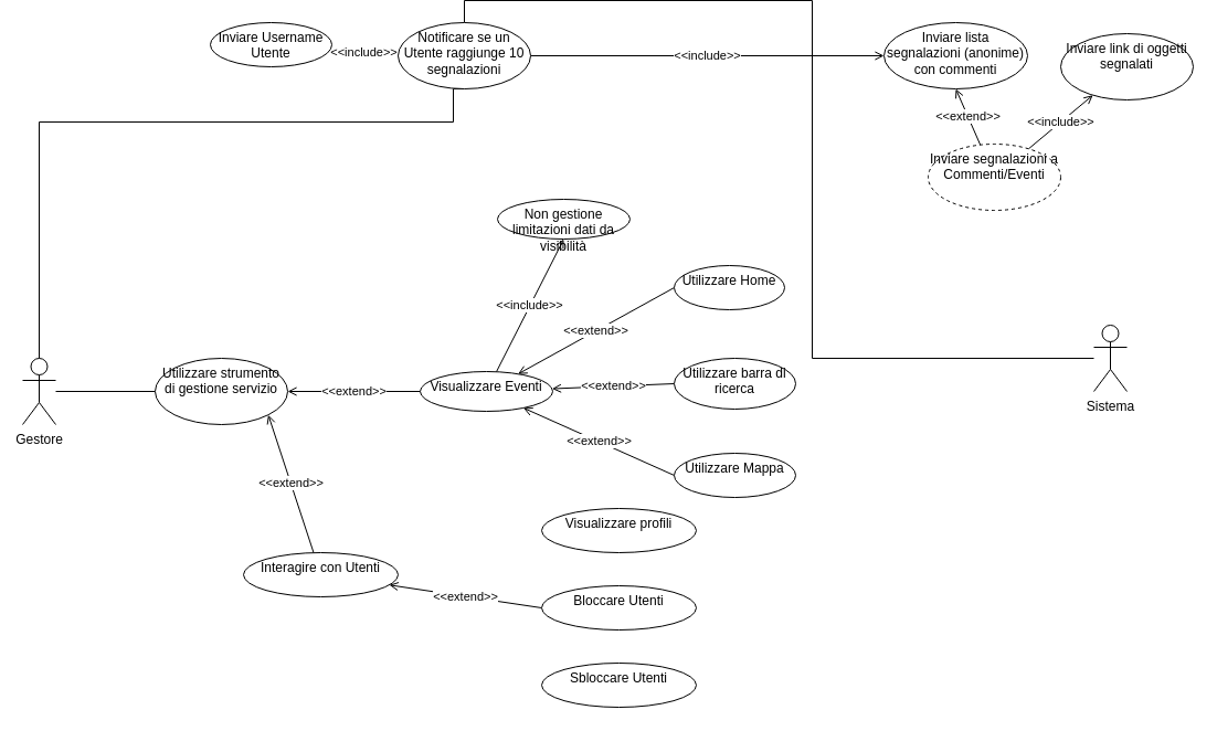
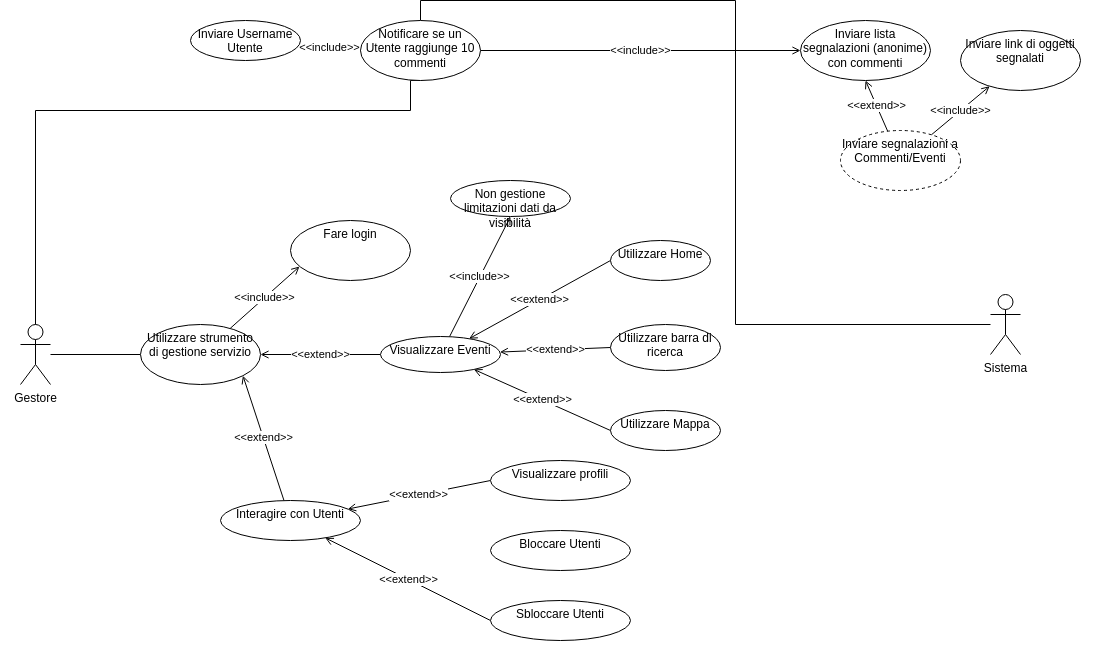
  <mxCell id="0" />
  <mxCell id="1" parent="0" />
  <mxCell id="2" value="" style="rounded=0;orthogonalLoop=1;jettySize=auto;html=1;endArrow=none;endFill=0;" parent="1" source="3" target="6" edge="1"><mxGeometry relative="1" as="geometry" /></mxCell>
  <mxCell id="3" value="Gestore" style="shape=umlActor;verticalLabelPosition=bottom;verticalAlign=top;html=1;outlineConnect=0;" parent="1" vertex="1"><mxGeometry x="20" y="324" width="30" height="60" as="geometry" /></mxCell>
+ <mxCell id="4" value="&amp;lt;&amp;lt;include&amp;gt;&amp;gt;" style="edgeStyle=none;rounded=0;orthogonalLoop=1;jettySize=auto;html=1;entryX=0.075;entryY=0.767;entryDx=0;entryDy=0;entryPerimeter=0;endArrow=open;endFill=0;" parent="1" source="6" target="7" edge="1"><mxGeometry relative="1" as="geometry" /></mxCell>
  <mxCell id="5" value="&amp;lt;&amp;lt;extend&amp;gt;&amp;gt;" style="edgeStyle=none;rounded=0;orthogonalLoop=1;jettySize=auto;html=1;endArrow=open;endFill=0;" parent="1" source="12" target="6" edge="1"><mxGeometry relative="1" as="geometry" /></mxCell>
  <mxCell id="6" value="Utilizzare strumento di gestione servizio" style="ellipse;whiteSpace=wrap;html=1;verticalAlign=top;" parent="1" vertex="1"><mxGeometry x="140" y="324" width="120" height="60" as="geometry" /></mxCell>
+ <mxCell id="7" value="Fare login" style="ellipse;whiteSpace=wrap;html=1;verticalAlign=top;" parent="1" vertex="1"><mxGeometry x="290" y="220" width="120" height="60" as="geometry" /></mxCell>
  <mxCell id="8" value="&amp;lt;&amp;lt;extend&amp;gt;&amp;gt;" style="edgeStyle=none;rounded=0;orthogonalLoop=1;jettySize=auto;html=1;endArrow=open;endFill=0;exitX=0;exitY=0.5;exitDx=0;exitDy=0;" parent="1" source="18" target="12" edge="1"><mxGeometry relative="1" as="geometry" /></mxCell>
  <mxCell id="9" value="&amp;lt;&amp;lt;extend&amp;gt;&amp;gt;" style="edgeStyle=none;rounded=0;orthogonalLoop=1;jettySize=auto;html=1;endArrow=open;endFill=0;exitX=0;exitY=0.5;exitDx=0;exitDy=0;" parent="1" source="19" target="12" edge="1"><mxGeometry relative="1" as="geometry" /></mxCell>
  <mxCell id="10" value="&amp;lt;&amp;lt;extend&amp;gt;&amp;gt;" style="edgeStyle=none;rounded=0;orthogonalLoop=1;jettySize=auto;html=1;endArrow=open;endFill=0;exitX=0;exitY=0.5;exitDx=0;exitDy=0;" parent="1" source="20" target="12" edge="1"><mxGeometry relative="1" as="geometry" /></mxCell>
  <mxCell id="11" value="&amp;lt;&amp;lt;include&amp;gt;&amp;gt;" style="edgeStyle=none;rounded=0;orthogonalLoop=1;jettySize=auto;html=1;entryX=0.5;entryY=1;entryDx=0;entryDy=0;endArrow=open;endFill=0;" parent="1" source="12" target="21" edge="1"><mxGeometry relative="1" as="geometry" /></mxCell>
  <mxCell id="12" value="Visualizzare Eventi" style="ellipse;whiteSpace=wrap;html=1;verticalAlign=top;" parent="1" vertex="1"><mxGeometry x="380" y="336" width="120" height="36" as="geometry" /></mxCell>
  <mxCell id="13" value="&amp;lt;&amp;lt;extend&amp;gt;&amp;gt;" style="edgeStyle=none;rounded=0;orthogonalLoop=1;jettySize=auto;html=1;entryX=1;entryY=1;entryDx=0;entryDy=0;endArrow=open;endFill=0;" parent="1" source="17" target="6" edge="1"><mxGeometry relative="1" as="geometry" /></mxCell>
- <mxCell id="15" value="&amp;lt;&amp;lt;extend&amp;gt;&amp;gt;" style="edgeStyle=none;rounded=0;orthogonalLoop=1;jettySize=auto;html=1;endArrow=open;endFill=0;exitX=0;exitY=0.5;exitDx=0;exitDy=0;" parent="1" source="23" target="17" edge="1"><mxGeometry relative="1" as="geometry" /></mxCell>
+ <mxCell id="14" value="&amp;lt;&amp;lt;extend&amp;gt;&amp;gt;" style="edgeStyle=none;rounded=0;orthogonalLoop=1;jettySize=auto;html=1;endArrow=open;endFill=0;exitX=0;exitY=0.5;exitDx=0;exitDy=0;" parent="1" source="22" target="17" edge="1"><mxGeometry relative="1" as="geometry" /></mxCell>
+ <mxCell id="16" value="&amp;lt;&amp;lt;extend&amp;gt;&amp;gt;" style="edgeStyle=none;rounded=0;orthogonalLoop=1;jettySize=auto;html=1;endArrow=open;endFill=0;exitX=0;exitY=0.5;exitDx=0;exitDy=0;" parent="1" source="24" target="17" edge="1"><mxGeometry relative="1" as="geometry" /></mxCell>
  <mxCell id="17" value="Interagire con Utenti" style="ellipse;whiteSpace=wrap;html=1;verticalAlign=top;" parent="1" vertex="1"><mxGeometry x="220" y="500" width="140" height="40" as="geometry" /></mxCell>
  <mxCell id="18" value="Utilizzare Home" style="ellipse;whiteSpace=wrap;html=1;verticalAlign=top;" parent="1" vertex="1"><mxGeometry x="610" y="240" width="100" height="40" as="geometry" /></mxCell>
  <mxCell id="19" value="Utilizzare barra di ricerca" style="ellipse;whiteSpace=wrap;html=1;verticalAlign=top;" parent="1" vertex="1"><mxGeometry x="610" y="324" width="110" height="46" as="geometry" /></mxCell>
  <mxCell id="20" value="Utilizzare Mappa" style="ellipse;whiteSpace=wrap;html=1;verticalAlign=top;" parent="1" vertex="1"><mxGeometry x="610" y="410" width="110" height="40" as="geometry" /></mxCell>
  <mxCell id="21" value="Non gestione limitazioni dati da visibilità" style="ellipse;whiteSpace=wrap;html=1;verticalAlign=top;" parent="1" vertex="1"><mxGeometry x="450" y="180" width="120" height="36" as="geometry" /></mxCell>
  <mxCell id="22" value="Visualizzare profili" style="ellipse;whiteSpace=wrap;html=1;verticalAlign=top;" parent="1" vertex="1"><mxGeometry x="490" y="460" width="140" height="40" as="geometry" /></mxCell>
  <mxCell id="23" value="Bloccare Utenti" style="ellipse;whiteSpace=wrap;html=1;verticalAlign=top;" parent="1" vertex="1"><mxGeometry x="490" y="530" width="140" height="40" as="geometry" /></mxCell>
  <mxCell id="24" value="Sbloccare Utenti" style="ellipse;whiteSpace=wrap;html=1;verticalAlign=top;" parent="1" vertex="1"><mxGeometry x="490" y="600" width="140" height="40" as="geometry" /></mxCell>
  <mxCell id="25" style="edgeStyle=orthogonalEdgeStyle;rounded=0;orthogonalLoop=1;jettySize=auto;html=1;entryX=0.5;entryY=0;entryDx=0;entryDy=0;endArrow=none;endFill=0;" parent="1" source="26" target="29" edge="1"><mxGeometry relative="1" as="geometry" /></mxCell>
  <mxCell id="26" value="Sistema" style="shape=umlActor;verticalLabelPosition=bottom;verticalAlign=top;html=1;outlineConnect=0;" parent="1" vertex="1"><mxGeometry x="990" y="294" width="30" height="60" as="geometry" /></mxCell>
  <mxCell id="27" style="edgeStyle=orthogonalEdgeStyle;rounded=0;orthogonalLoop=1;jettySize=auto;html=1;exitX=0.5;exitY=1;exitDx=0;exitDy=0;entryX=0.5;entryY=0;entryDx=0;entryDy=0;entryPerimeter=0;endArrow=none;endFill=0;" parent="1" source="29" target="3" edge="1"><mxGeometry relative="1" as="geometry"><Array as="points"><mxPoint x="410" y="110" /><mxPoint x="35" y="110" /></Array></mxGeometry></mxCell>
  <mxCell id="28" value="&amp;lt;&amp;lt;include&amp;gt;&amp;gt;" style="edgeStyle=none;rounded=0;orthogonalLoop=1;jettySize=auto;html=1;entryX=0;entryY=0.5;entryDx=0;entryDy=0;endArrow=open;endFill=0;" parent="1" source="29" target="32" edge="1"><mxGeometry relative="1" as="geometry" /></mxCell>
- <mxCell id="29" value="Notificare se un Utente raggiunge 10 segnalazioni" style="ellipse;whiteSpace=wrap;html=1;verticalAlign=top;" parent="1" vertex="1"><mxGeometry x="360" y="20" width="120" height="60" as="geometry" /></mxCell>
+ <mxCell id="29" value="Notificare se un Utente raggiunge 10 commenti" style="ellipse;whiteSpace=wrap;html=1;verticalAlign=top;" parent="1" vertex="1"><mxGeometry x="360" y="20" width="120" height="60" as="geometry" /></mxCell>
  <mxCell id="30" value="&amp;lt;&amp;lt;include&amp;gt;&amp;gt;" style="rounded=0;orthogonalLoop=1;jettySize=auto;html=1;endArrow=open;endFill=0;exitX=0;exitY=0.5;exitDx=0;exitDy=0;" parent="1" source="29" target="31" edge="1"><mxGeometry relative="1" as="geometry" /></mxCell>
  <mxCell id="31" value="Inviare Username Utente" style="ellipse;whiteSpace=wrap;html=1;verticalAlign=top;" parent="1" vertex="1"><mxGeometry x="190" y="20" width="110" height="40" as="geometry" /></mxCell>
  <mxCell id="32" value="Inviare lista segnalazioni (anonime) con commenti" style="ellipse;whiteSpace=wrap;html=1;verticalAlign=top;" parent="1" vertex="1"><mxGeometry x="800" y="20" width="130" height="60" as="geometry" /></mxCell>
  <mxCell id="33" value="&amp;lt;&amp;lt;extend&amp;gt;&amp;gt;" style="edgeStyle=none;rounded=0;orthogonalLoop=1;jettySize=auto;html=1;entryX=0.5;entryY=1;entryDx=0;entryDy=0;endArrow=open;endFill=0;" edge="1" parent="1" source="35" target="32"><mxGeometry relative="1" as="geometry" /></mxCell>
  <mxCell id="34" value="&amp;lt;&amp;lt;include&amp;gt;&amp;gt;" style="edgeStyle=none;rounded=0;orthogonalLoop=1;jettySize=auto;html=1;endArrow=open;endFill=0;" edge="1" parent="1" source="35" target="36"><mxGeometry relative="1" as="geometry" /></mxCell>
  <mxCell id="35" value="Inviare segnalazioni a Commenti/Eventi" style="ellipse;whiteSpace=wrap;html=1;verticalAlign=top;dashed=1;" vertex="1" parent="1"><mxGeometry x="840" y="130" width="120" height="60" as="geometry" /></mxCell>
  <mxCell id="36" value="Inviare link di oggetti segnalati" style="ellipse;whiteSpace=wrap;html=1;verticalAlign=top;" vertex="1" parent="1"><mxGeometry x="960" y="30" width="120" height="60" as="geometry" /></mxCell>
